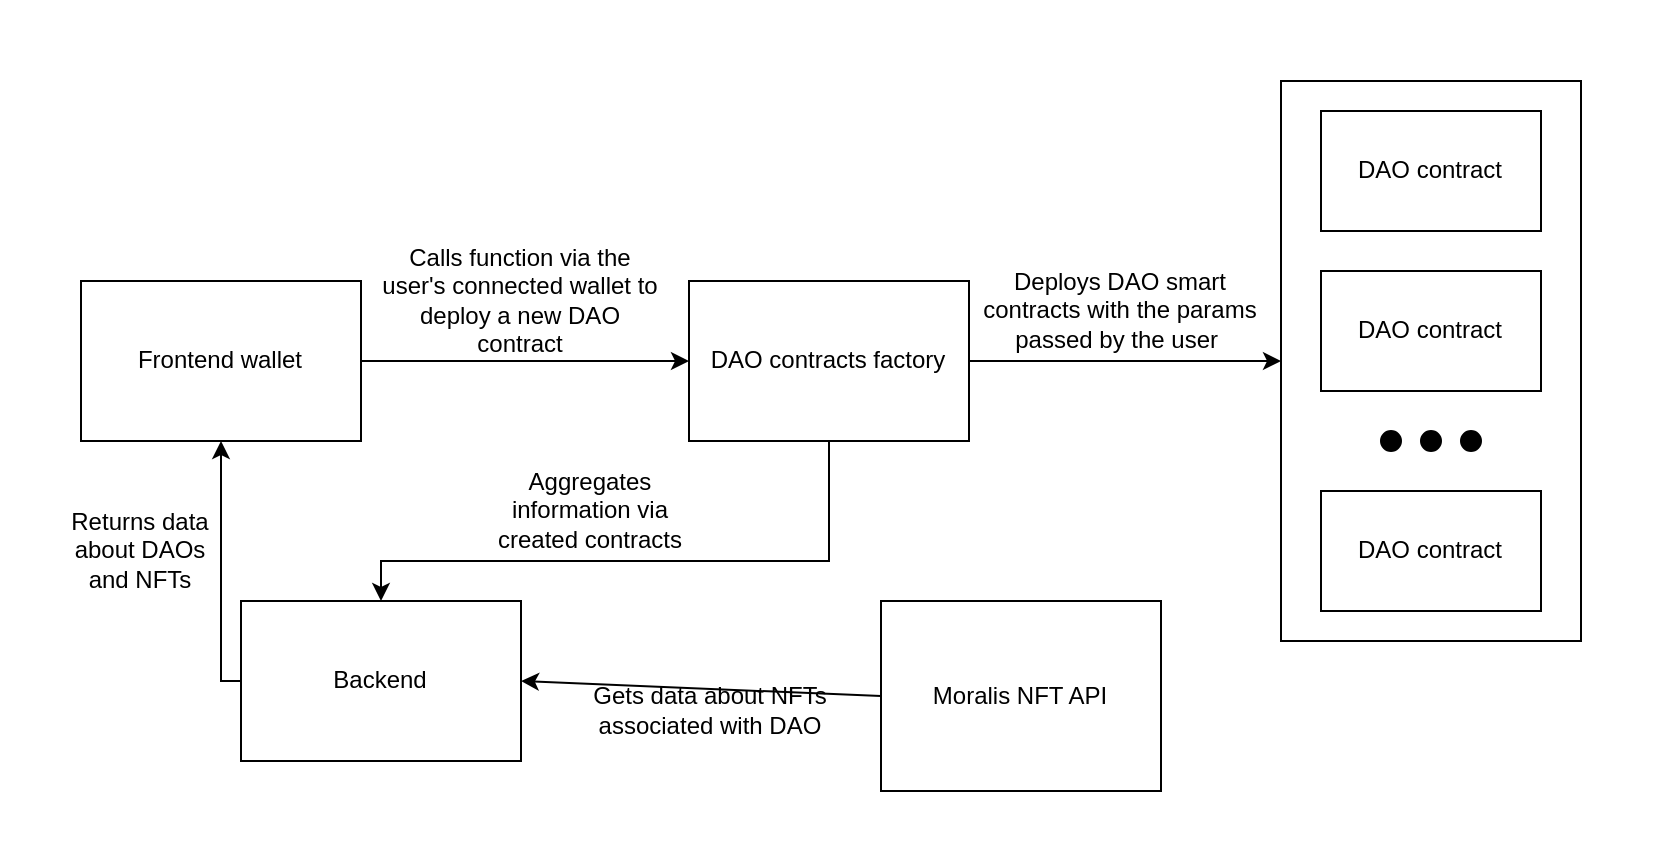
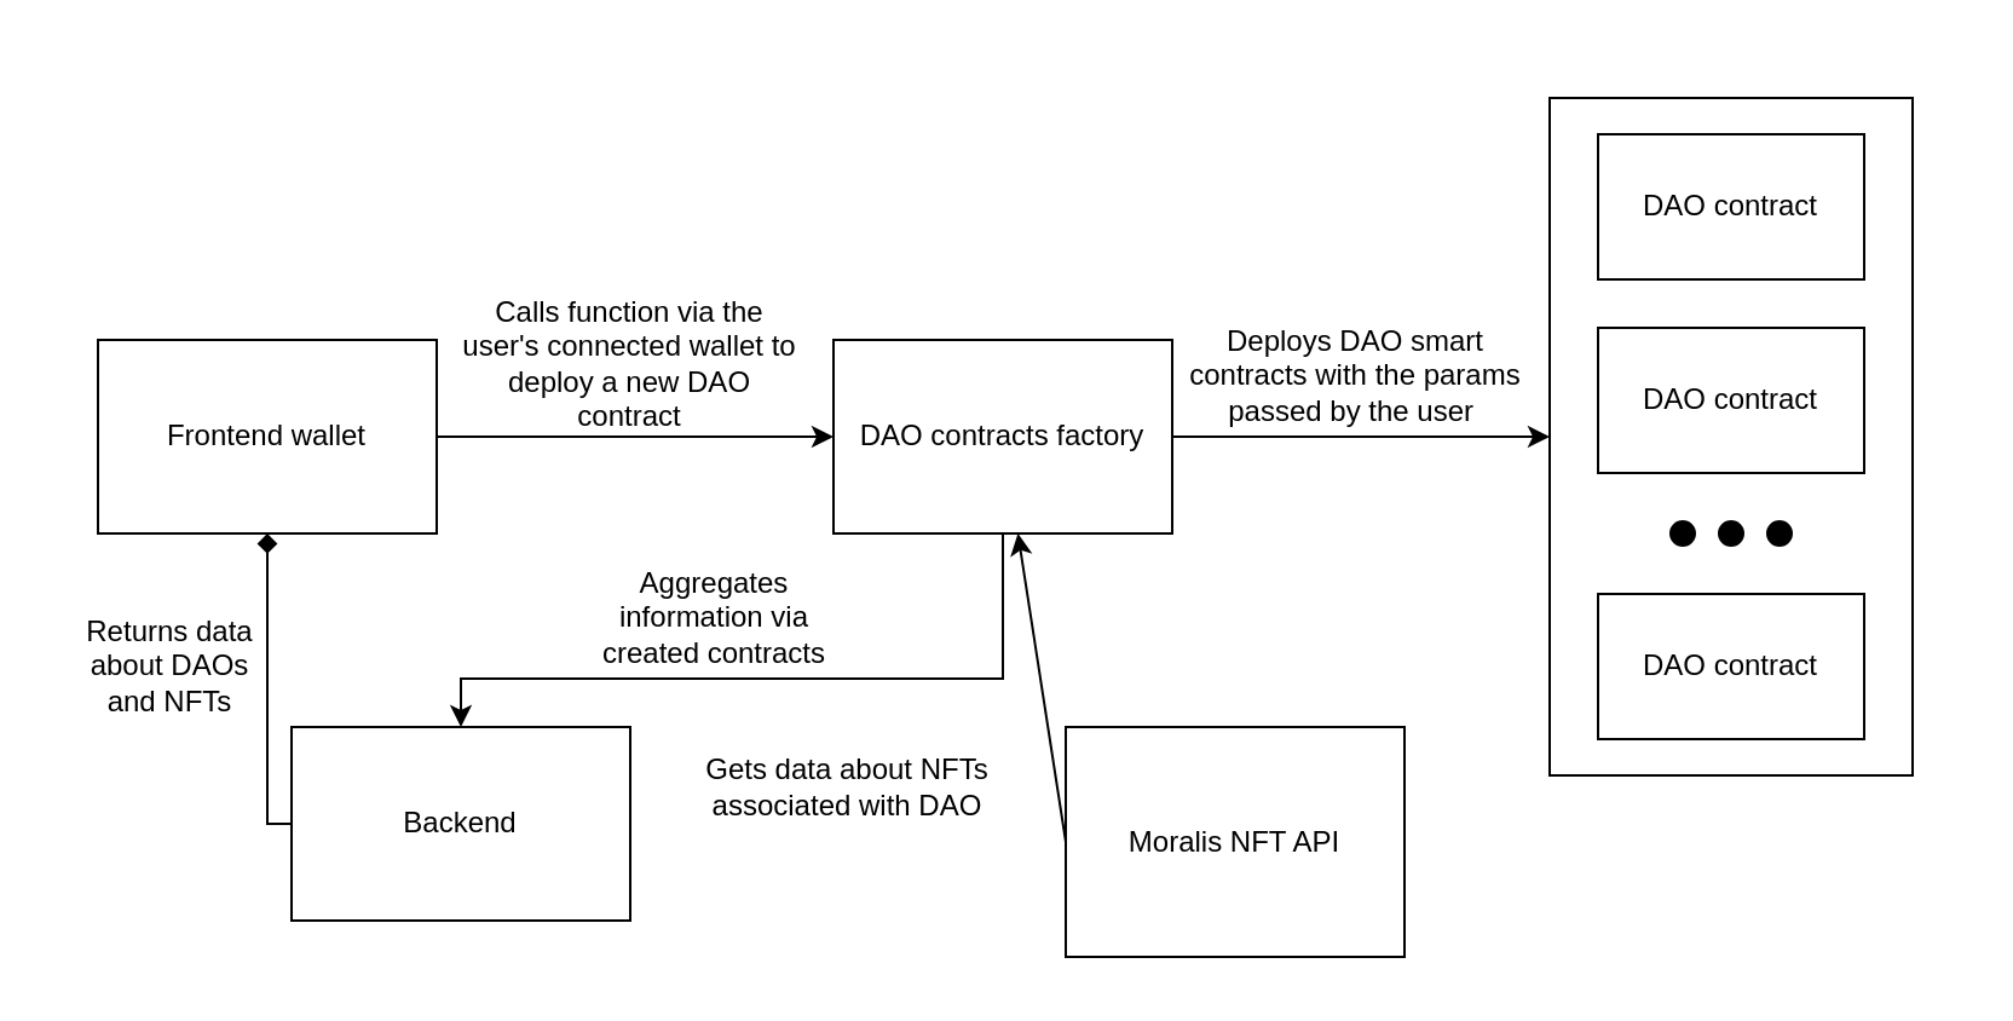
  <mxCell id="0" />
  <mxCell id="1" parent="0" />
  <mxCell id="2" value="" style="rounded=0;whiteSpace=wrap;html=1;strokeColor=none;" vertex="1" parent="1"><mxGeometry x="20" width="790" height="380" as="geometry" y="20" /></mxCell>
  <mxCell id="3" value="" style="rounded=0;whiteSpace=wrap;html=1;" vertex="1" parent="1"><mxGeometry x="640" y="40" width="150" height="280" as="geometry" /></mxCell>
  <mxCell id="4" value="" style="edgeStyle=orthogonalEdgeStyle;rounded=0;orthogonalLoop=1;jettySize=auto;html=1;" edge="1" parent="1" source="5" target="8"><mxGeometry relative="1" as="geometry"><Array as="points"><mxPoint x="260" y="180" /><mxPoint x="260" y="180" /></Array></mxGeometry></mxCell>
  <mxCell id="5" value="Frontend wallet" style="rounded=0;whiteSpace=wrap;html=1;" vertex="1" parent="1"><mxGeometry x="40" y="140" width="140" height="80" as="geometry" /></mxCell>
  <mxCell id="6" style="edgeStyle=orthogonalEdgeStyle;rounded=0;orthogonalLoop=1;jettySize=auto;html=1;exitX=1;exitY=0.5;exitDx=0;exitDy=0;" edge="1" parent="1" source="8"><mxGeometry relative="1" as="geometry"><mxPoint x="640" y="180" as="targetPoint" /></mxGeometry></mxCell>
  <mxCell id="7" style="edgeStyle=orthogonalEdgeStyle;rounded=0;orthogonalLoop=1;jettySize=auto;html=1;exitX=0.5;exitY=1;exitDx=0;exitDy=0;entryX=0.5;entryY=0;entryDx=0;entryDy=0;" edge="1" parent="1" source="8" target="16"><mxGeometry relative="1" as="geometry"><Array as="points"><mxPoint x="414" y="280" /><mxPoint x="190" y="280" /></Array></mxGeometry></mxCell>
  <mxCell id="8" value="DAO contracts factory" style="rounded=0;whiteSpace=wrap;html=1;spacingLeft=2;spacingRight=2;" vertex="1" parent="1"><mxGeometry x="344" y="140" width="140" height="80" as="geometry" /></mxCell>
  <mxCell id="9" value="DAO contract" style="rounded=0;whiteSpace=wrap;html=1;spacingLeft=2;spacingRight=2;" vertex="1" parent="1"><mxGeometry x="660" y="55" width="110" height="60" as="geometry" /></mxCell>
  <mxCell id="10" value="DAO contract" style="rounded=0;whiteSpace=wrap;html=1;spacingLeft=2;spacingRight=2;" vertex="1" parent="1"><mxGeometry x="660" y="135" width="110" height="60" as="geometry" /></mxCell>
  <mxCell id="11" value="DAO contract" style="rounded=0;whiteSpace=wrap;html=1;spacingLeft=2;spacingRight=2;" vertex="1" parent="1"><mxGeometry x="660" y="245" width="110" height="60" as="geometry" /></mxCell>
  <mxCell id="12" value="" style="ellipse;whiteSpace=wrap;html=1;aspect=fixed;fillColor=#000000;" vertex="1" parent="1"><mxGeometry x="690" y="215" width="10" height="10" as="geometry" /></mxCell>
  <mxCell id="13" value="" style="ellipse;whiteSpace=wrap;html=1;aspect=fixed;fillColor=#000000;" vertex="1" parent="1"><mxGeometry x="710" y="215" width="10" height="10" as="geometry" /></mxCell>
  <mxCell id="14" value="" style="ellipse;whiteSpace=wrap;html=1;aspect=fixed;fillColor=#000000;" vertex="1" parent="1"><mxGeometry x="730" y="215" width="10" height="10" as="geometry" /></mxCell>
- <mxCell id="15" style="edgeStyle=orthogonalEdgeStyle;rounded=0;orthogonalLoop=1;jettySize=auto;html=1;exitX=0;exitY=0.5;exitDx=0;exitDy=0;entryX=0.5;entryY=1;entryDx=0;entryDy=0;" edge="1" parent="1" source="16" target="5"><mxGeometry relative="1" as="geometry"><Array as="points"><mxPoint x="110" y="340" /></Array></mxGeometry></mxCell>
+ <mxCell id="15" style="edgeStyle=orthogonalEdgeStyle;rounded=0;orthogonalLoop=1;jettySize=auto;html=1;exitX=0;exitY=0.5;exitDx=0;exitDy=0;entryX=0.5;entryY=1;entryDx=0;entryDy=0;endArrow=diamond;" edge="1" parent="1" source="16" target="5"><mxGeometry relative="1" as="geometry"><Array as="points"><mxPoint x="110" y="340" /></Array></mxGeometry></mxCell>
  <mxCell id="16" value="Backend" style="rounded=0;whiteSpace=wrap;html=1;spacingLeft=2;spacingRight=2;" vertex="1" parent="1"><mxGeometry x="120" y="300" width="140" height="80" as="geometry" /></mxCell>
  <mxCell id="17" value="Calls function via the user's connected wallet to deploy a new DAO contract" style="text;html=1;strokeColor=none;fillColor=none;align=center;verticalAlign=middle;whiteSpace=wrap;rounded=0;" vertex="1" parent="1"><mxGeometry x="190" y="120" width="140" height="60" as="geometry" /></mxCell>
  <mxCell id="18" value="Deploys DAO smart contracts with the params passed by the user&amp;nbsp;" style="text;html=1;strokeColor=none;fillColor=none;align=center;verticalAlign=middle;whiteSpace=wrap;rounded=0;" vertex="1" parent="1"><mxGeometry x="490" y="130" width="140" height="50" as="geometry" /></mxCell>
  <mxCell id="19" value="Aggregates information via created contracts" style="text;html=1;strokeColor=none;fillColor=none;align=center;verticalAlign=middle;whiteSpace=wrap;rounded=0;" vertex="1" parent="1"><mxGeometry x="240" y="230" width="110" height="50" as="geometry" /></mxCell>
  <mxCell id="20" value="Moralis NFT API" style="rounded=0;whiteSpace=wrap;html=1;spacingLeft=2;spacingRight=2;" vertex="1" parent="1"><mxGeometry x="440" y="300" width="140" height="95" as="geometry" /></mxCell>
- <mxCell id="21" value="" style="endArrow=classic;html=1;rounded=0;exitX=0;exitY=0.5;exitDx=0;exitDy=0;entryX=1;entryY=0.5;entryDx=0;entryDy=0;" edge="1" parent="1" source="20" target="16"><mxGeometry width="50" height="50" relative="1" as="geometry"><mxPoint x="260" y="220" as="sourcePoint" /><mxPoint x="310" y="170" as="targetPoint" /></mxGeometry></mxCell>
- <mxCell id="22" value="Gets data about NFTs associated with DAO" style="text;html=1;strokeColor=none;fillColor=none;align=center;verticalAlign=middle;whiteSpace=wrap;rounded=0;" vertex="1" parent="1"><mxGeometry x="285" y="340" width="140" height="30" as="geometry" /></mxCell>
+ <mxCell id="21" value="" style="endArrow=classic;html=1;rounded=0;exitX=0;exitY=0.5;exitDx=0;exitDy=0;" edge="1" parent="1" source="20" target="8"><mxGeometry width="50" height="50" relative="1" as="geometry"><mxPoint x="260" y="220" as="sourcePoint" /><mxPoint x="310" y="170" as="targetPoint" /></mxGeometry></mxCell>
+ <mxCell id="22" value="Gets data about NFTs associated with DAO" style="text;html=1;strokeColor=none;fillColor=none;align=center;verticalAlign=middle;whiteSpace=wrap;rounded=0;" vertex="1" parent="1"><mxGeometry x="280" y="310" width="140" height="30" as="geometry" /></mxCell>
  <mxCell id="23" value="Returns data about DAOs and NFTs" style="text;html=1;strokeColor=none;fillColor=none;align=center;verticalAlign=middle;whiteSpace=wrap;rounded=0;" vertex="1" parent="1"><mxGeometry x="30" y="250" width="80" height="50" as="geometry" /></mxCell>
